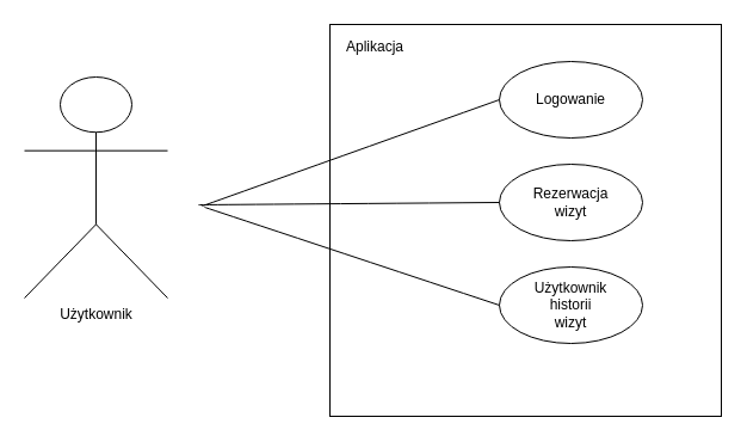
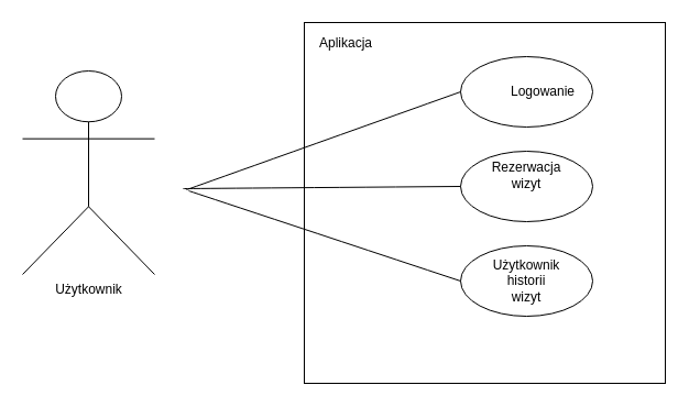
  <mxCell id="0" />
  <mxCell id="1" parent="0" />
  <mxCell id="2" value="Użytkownik" style="shape=umlActor;verticalLabelPosition=bottom;verticalAlign=top;html=1;outlineConnect=0;" vertex="1" parent="1"><mxGeometry x="20" y="64" width="120" height="185" as="geometry" /></mxCell>
  <mxCell id="3" value="" style="whiteSpace=wrap;html=1;aspect=fixed;" vertex="1" parent="1"><mxGeometry x="276" y="20" width="328" height="328" as="geometry" /></mxCell>
  <mxCell id="4" value="Aplikacja" style="text;html=1;align=center;verticalAlign=middle;whiteSpace=wrap;rounded=0;" vertex="1" parent="1"><mxGeometry x="284" y="24" width="60" height="30" as="geometry" /></mxCell>
  <mxCell id="5" value="" style="ellipse;whiteSpace=wrap;html=1;" vertex="1" parent="1"><mxGeometry x="418" y="51" width="120" height="64" as="geometry" /></mxCell>
  <mxCell id="6" value="" style="ellipse;whiteSpace=wrap;html=1;" vertex="1" parent="1"><mxGeometry x="418" y="137" width="120" height="64" as="geometry" /></mxCell>
  <mxCell id="7" value="" style="ellipse;whiteSpace=wrap;html=1;" vertex="1" parent="1"><mxGeometry x="418" y="223" width="120" height="64" as="geometry" /></mxCell>
  <mxCell id="8" value="" style="endArrow=none;html=1;rounded=0;fontSize=12;startSize=8;endSize=8;curved=1;entryX=0;entryY=0.5;entryDx=0;entryDy=0;" edge="1" parent="1" target="6"><mxGeometry width="50" height="50" relative="1" as="geometry"><mxPoint x="166" y="171" as="sourcePoint" /><mxPoint x="615" y="167" as="targetPoint" /></mxGeometry></mxCell>
  <mxCell id="9" value="" style="endArrow=none;html=1;rounded=0;fontSize=12;startSize=8;endSize=8;curved=1;entryX=0;entryY=0.5;entryDx=0;entryDy=0;" edge="1" parent="1" target="5"><mxGeometry width="50" height="50" relative="1" as="geometry"><mxPoint x="169" y="172" as="sourcePoint" /><mxPoint x="615" y="167" as="targetPoint" /></mxGeometry></mxCell>
  <mxCell id="10" value="" style="endArrow=none;html=1;rounded=0;fontSize=12;startSize=8;endSize=8;curved=1;entryX=0;entryY=0.5;entryDx=0;entryDy=0;" edge="1" parent="1" target="7"><mxGeometry width="50" height="50" relative="1" as="geometry"><mxPoint x="171" y="173" as="sourcePoint" /><mxPoint x="615" y="167" as="targetPoint" /></mxGeometry></mxCell>
- <mxCell id="11" value="Logowanie" style="text;html=1;align=center;verticalAlign=middle;whiteSpace=wrap;rounded=0;" vertex="1" parent="1"><mxGeometry x="448" y="68" width="60" height="30" as="geometry" /></mxCell>
- <mxCell id="12" value="Rezerwacja wizyt" style="text;html=1;align=center;verticalAlign=middle;whiteSpace=wrap;rounded=0;" vertex="1" parent="1"><mxGeometry x="448" y="154" width="60" height="30" as="geometry" /></mxCell>
+ <mxCell id="11" value="Logowanie" style="text;html=1;align=center;verticalAlign=middle;whiteSpace=wrap;rounded=0;" vertex="1" parent="1"><mxGeometry x="463" y="68" width="60" height="30" as="geometry" /></mxCell>
+ <mxCell id="12" value="Rezerwacja wizyt" style="text;html=1;align=center;verticalAlign=middle;whiteSpace=wrap;rounded=0;" vertex="1" parent="1"><mxGeometry x="448" y="144" width="60" height="30" as="geometry" /></mxCell>
  <mxCell id="13" value="Użytkownik historii wizyt" style="text;html=1;align=center;verticalAlign=middle;whiteSpace=wrap;rounded=0;" vertex="1" parent="1"><mxGeometry x="448" y="240" width="60" height="30" as="geometry" /></mxCell>
